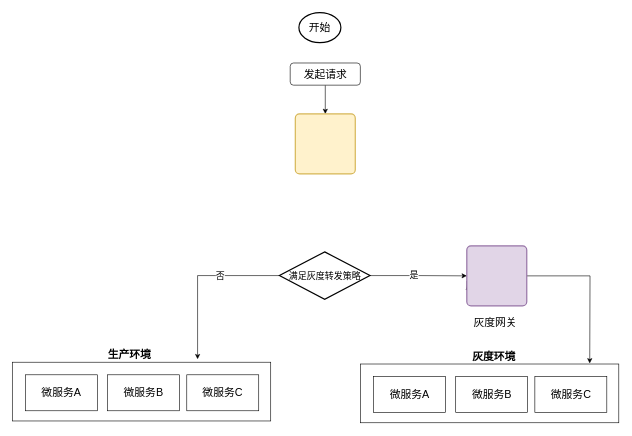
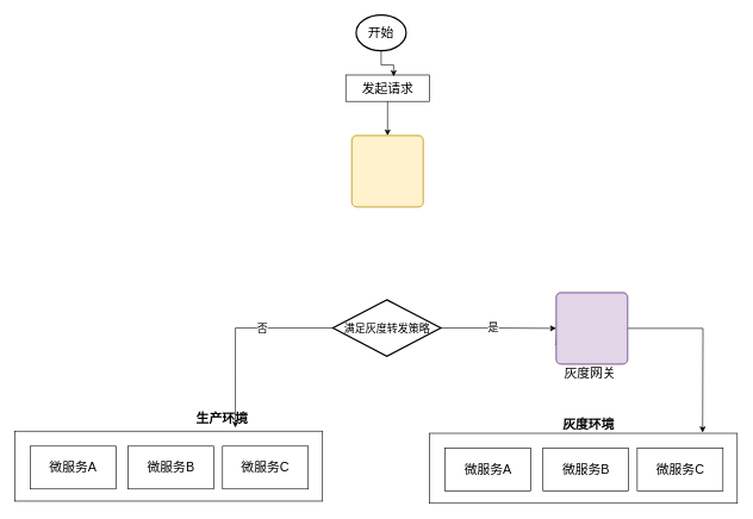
  <mxCell id="0" />
  <mxCell id="1" parent="0" />
  <mxCell id="2" value="灰度环境" style="text;html=1;strokeColor=none;fillColor=none;align=center;verticalAlign=middle;whiteSpace=wrap;rounded=0;fontSize=15;fontStyle=1" vertex="1" parent="1"><mxGeometry x="764" y="463" width="85" height="26" as="geometry" /></mxCell>
  <mxCell id="3" value="" style="rounded=0;whiteSpace=wrap;html=1;fontSize=18;" vertex="1" parent="1"><mxGeometry x="20" y="603" width="431" height="98" as="geometry" /></mxCell>
  <mxCell id="4" value="微服务A" style="rounded=0;whiteSpace=wrap;html=1;fontSize=18;" vertex="1" parent="1"><mxGeometry x="42" y="624" width="120" height="60" as="geometry" /></mxCell>
  <mxCell id="5" value="微服务B" style="rounded=0;whiteSpace=wrap;html=1;fontSize=18;" vertex="1" parent="1"><mxGeometry x="179" y="624" width="120" height="60" as="geometry" /></mxCell>
  <mxCell id="6" value="微服务C" style="rounded=0;whiteSpace=wrap;html=1;fontSize=18;" vertex="1" parent="1"><mxGeometry x="311" y="624" width="120" height="60" as="geometry" /></mxCell>
  <mxCell id="7" value="" style="rounded=0;whiteSpace=wrap;html=1;fontSize=18;" vertex="1" parent="1"><mxGeometry x="600.5" y="606" width="431" height="98" as="geometry" /></mxCell>
  <mxCell id="8" value="微服务A" style="rounded=0;whiteSpace=wrap;html=1;fontSize=18;" vertex="1" parent="1"><mxGeometry x="622.5" y="627" width="120" height="60" as="geometry" /></mxCell>
  <mxCell id="9" value="微服务B" style="rounded=0;whiteSpace=wrap;html=1;fontSize=18;" vertex="1" parent="1"><mxGeometry x="759.5" y="627" width="120" height="60" as="geometry" /></mxCell>
  <mxCell id="10" value="微服务C" style="rounded=0;whiteSpace=wrap;html=1;fontSize=18;" vertex="1" parent="1"><mxGeometry x="891.5" y="627" width="120" height="60" as="geometry" /></mxCell>
- <mxCell id="11" value="生产环境" style="text;html=1;strokeColor=none;fillColor=none;align=center;verticalAlign=middle;whiteSpace=wrap;rounded=0;fontSize=18;fontStyle=1" vertex="1" parent="1"><mxGeometry x="170" y="582" width="90.5" height="18" as="geometry" /></mxCell>
+ <mxCell id="11" value="生产环境" style="text;html=1;strokeColor=none;fillColor=none;align=center;verticalAlign=middle;whiteSpace=wrap;rounded=0;fontSize=18;fontStyle=1" vertex="1" parent="1"><mxGeometry x="265" y="577" width="90.5" height="18" as="geometry" /></mxCell>
  <mxCell id="12" value="灰度环境" style="text;html=1;strokeColor=none;fillColor=none;align=center;verticalAlign=middle;whiteSpace=wrap;rounded=0;fontSize=18;fontStyle=1" vertex="1" parent="1"><mxGeometry x="780.5" y="580" width="85" height="26" as="geometry" /></mxCell>
  <mxCell id="13" style="edgeStyle=orthogonalEdgeStyle;rounded=0;orthogonalLoop=1;jettySize=auto;html=1;entryX=0.5;entryY=0;entryDx=0;entryDy=0;" edge="1" parent="1" source="14" target="17"><mxGeometry relative="1" as="geometry" /></mxCell>
- <mxCell id="14" value="发起请求" style="whiteSpace=wrap;html=1;fontSize=18;rounded=1;" vertex="1" parent="1"><mxGeometry x="483.5" y="104" width="117" height="37" as="geometry" /></mxCell>
+ <mxCell id="14" value="发起请求" style="rounded=0;whiteSpace=wrap;html=1;fontSize=18;" vertex="1" parent="1"><mxGeometry x="483.5" y="104" width="117" height="37" as="geometry" /></mxCell>
  <mxCell id="15" value="开始" style="strokeWidth=2;html=1;shape=mxgraph.flowchart.start_1;whiteSpace=wrap;fontSize=18;" vertex="1" parent="1"><mxGeometry x="498" y="20" width="70" height="50" as="geometry" /></mxCell>
+ <mxCell id="16" style="edgeStyle=orthogonalEdgeStyle;rounded=0;orthogonalLoop=1;jettySize=auto;html=1;entryX=0.573;entryY=0.054;entryDx=0;entryDy=0;entryPerimeter=0;" edge="1" parent="1" source="15" target="14"><mxGeometry relative="1" as="geometry" /></mxCell>
  <mxCell id="17" value="" style="rounded=1;whiteSpace=wrap;html=1;absoluteArcSize=1;arcSize=14;strokeWidth=2;fillColor=#fff2cc;strokeColor=#d6b656;" vertex="1" parent="1"><mxGeometry x="492" y="189" width="100" height="100" as="geometry" /></mxCell>
  <mxCell id="18" style="edgeStyle=orthogonalEdgeStyle;rounded=0;orthogonalLoop=1;jettySize=auto;html=1;" edge="1" parent="1" source="19"><mxGeometry relative="1" as="geometry"><mxPoint x="983" y="605" as="targetPoint" /></mxGeometry></mxCell>
  <mxCell id="19" value="" style="rounded=1;whiteSpace=wrap;html=1;absoluteArcSize=1;arcSize=14;strokeWidth=2;fillColor=#e1d5e7;strokeColor=#9673a6;" vertex="1" parent="1"><mxGeometry x="778" y="409" width="100" height="100" as="geometry" /></mxCell>
- <mxCell id="20" value="灰度网关" style="text;html=1;strokeColor=none;fillColor=none;align=center;verticalAlign=middle;whiteSpace=wrap;rounded=0;fontSize=18;" vertex="1" parent="1"><mxGeometry x="782" y="524" width="87" height="26" as="geometry" /></mxCell>
+ <mxCell id="20" value="灰度网关" style="text;html=1;strokeColor=none;fillColor=none;align=center;verticalAlign=middle;whiteSpace=wrap;rounded=0;fontSize=18;" vertex="1" parent="1"><mxGeometry x="782" y="509" width="87" height="26" as="geometry" /></mxCell>
  <mxCell id="21" style="edgeStyle=orthogonalEdgeStyle;rounded=0;orthogonalLoop=1;jettySize=auto;html=1;" edge="1" parent="1" source="23" target="19"><mxGeometry relative="1" as="geometry" /></mxCell>
  <mxCell id="22" value="是" style="edgeLabel;html=1;align=center;verticalAlign=middle;resizable=0;points=[];fontSize=15;" vertex="1" connectable="0" parent="21"><mxGeometry x="-0.105" y="-4" relative="1" as="geometry"><mxPoint x="1" y="-6" as="offset" /></mxGeometry></mxCell>
  <mxCell id="23" value="满足灰度转发策略" style="strokeWidth=2;html=1;shape=mxgraph.flowchart.decision;whiteSpace=wrap;fontSize=15;" vertex="1" parent="1"><mxGeometry x="465.5" y="419" width="151" height="79" as="geometry" /></mxCell>
  <mxCell id="24" style="edgeStyle=orthogonalEdgeStyle;rounded=0;orthogonalLoop=1;jettySize=auto;html=1;entryX=0.717;entryY=-0.051;entryDx=0;entryDy=0;entryPerimeter=0;" edge="1" parent="1" source="23" target="3"><mxGeometry relative="1" as="geometry" /></mxCell>
  <mxCell id="25" value="否" style="edgeLabel;html=1;align=center;verticalAlign=middle;resizable=0;points=[];fontSize=15;" vertex="1" connectable="0" parent="24"><mxGeometry x="-0.199" y="4" relative="1" as="geometry"><mxPoint x="12" y="-5" as="offset" /></mxGeometry></mxCell>
